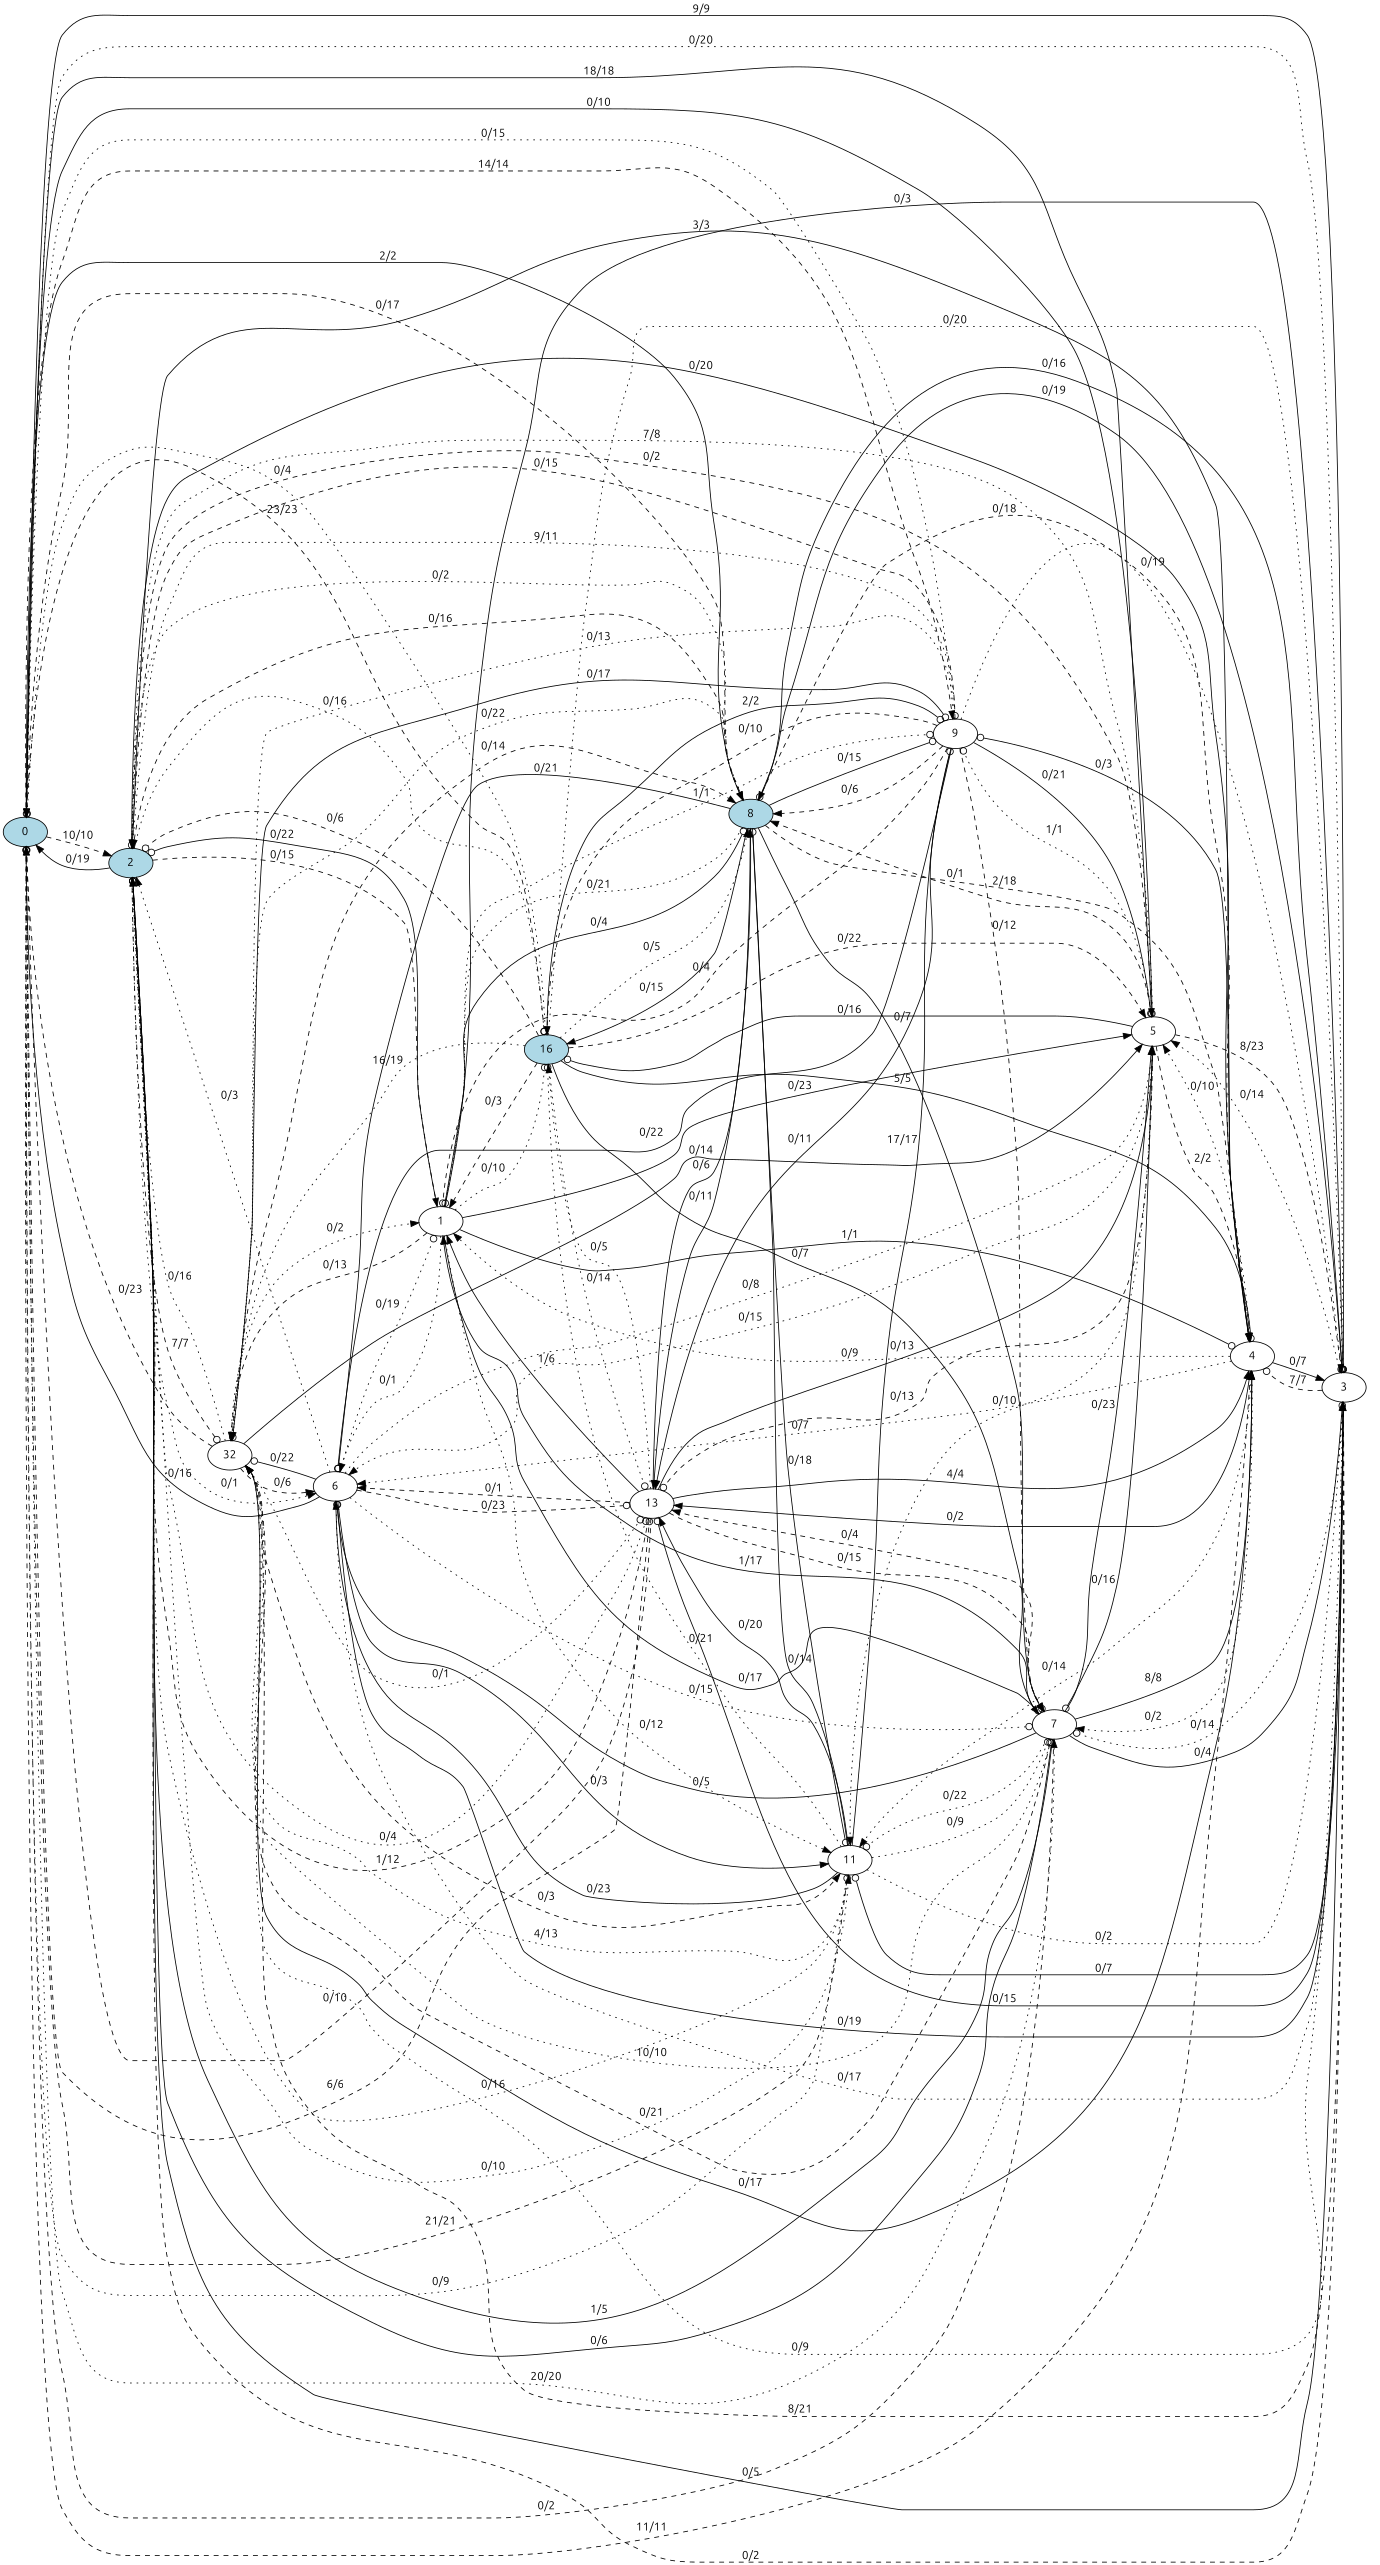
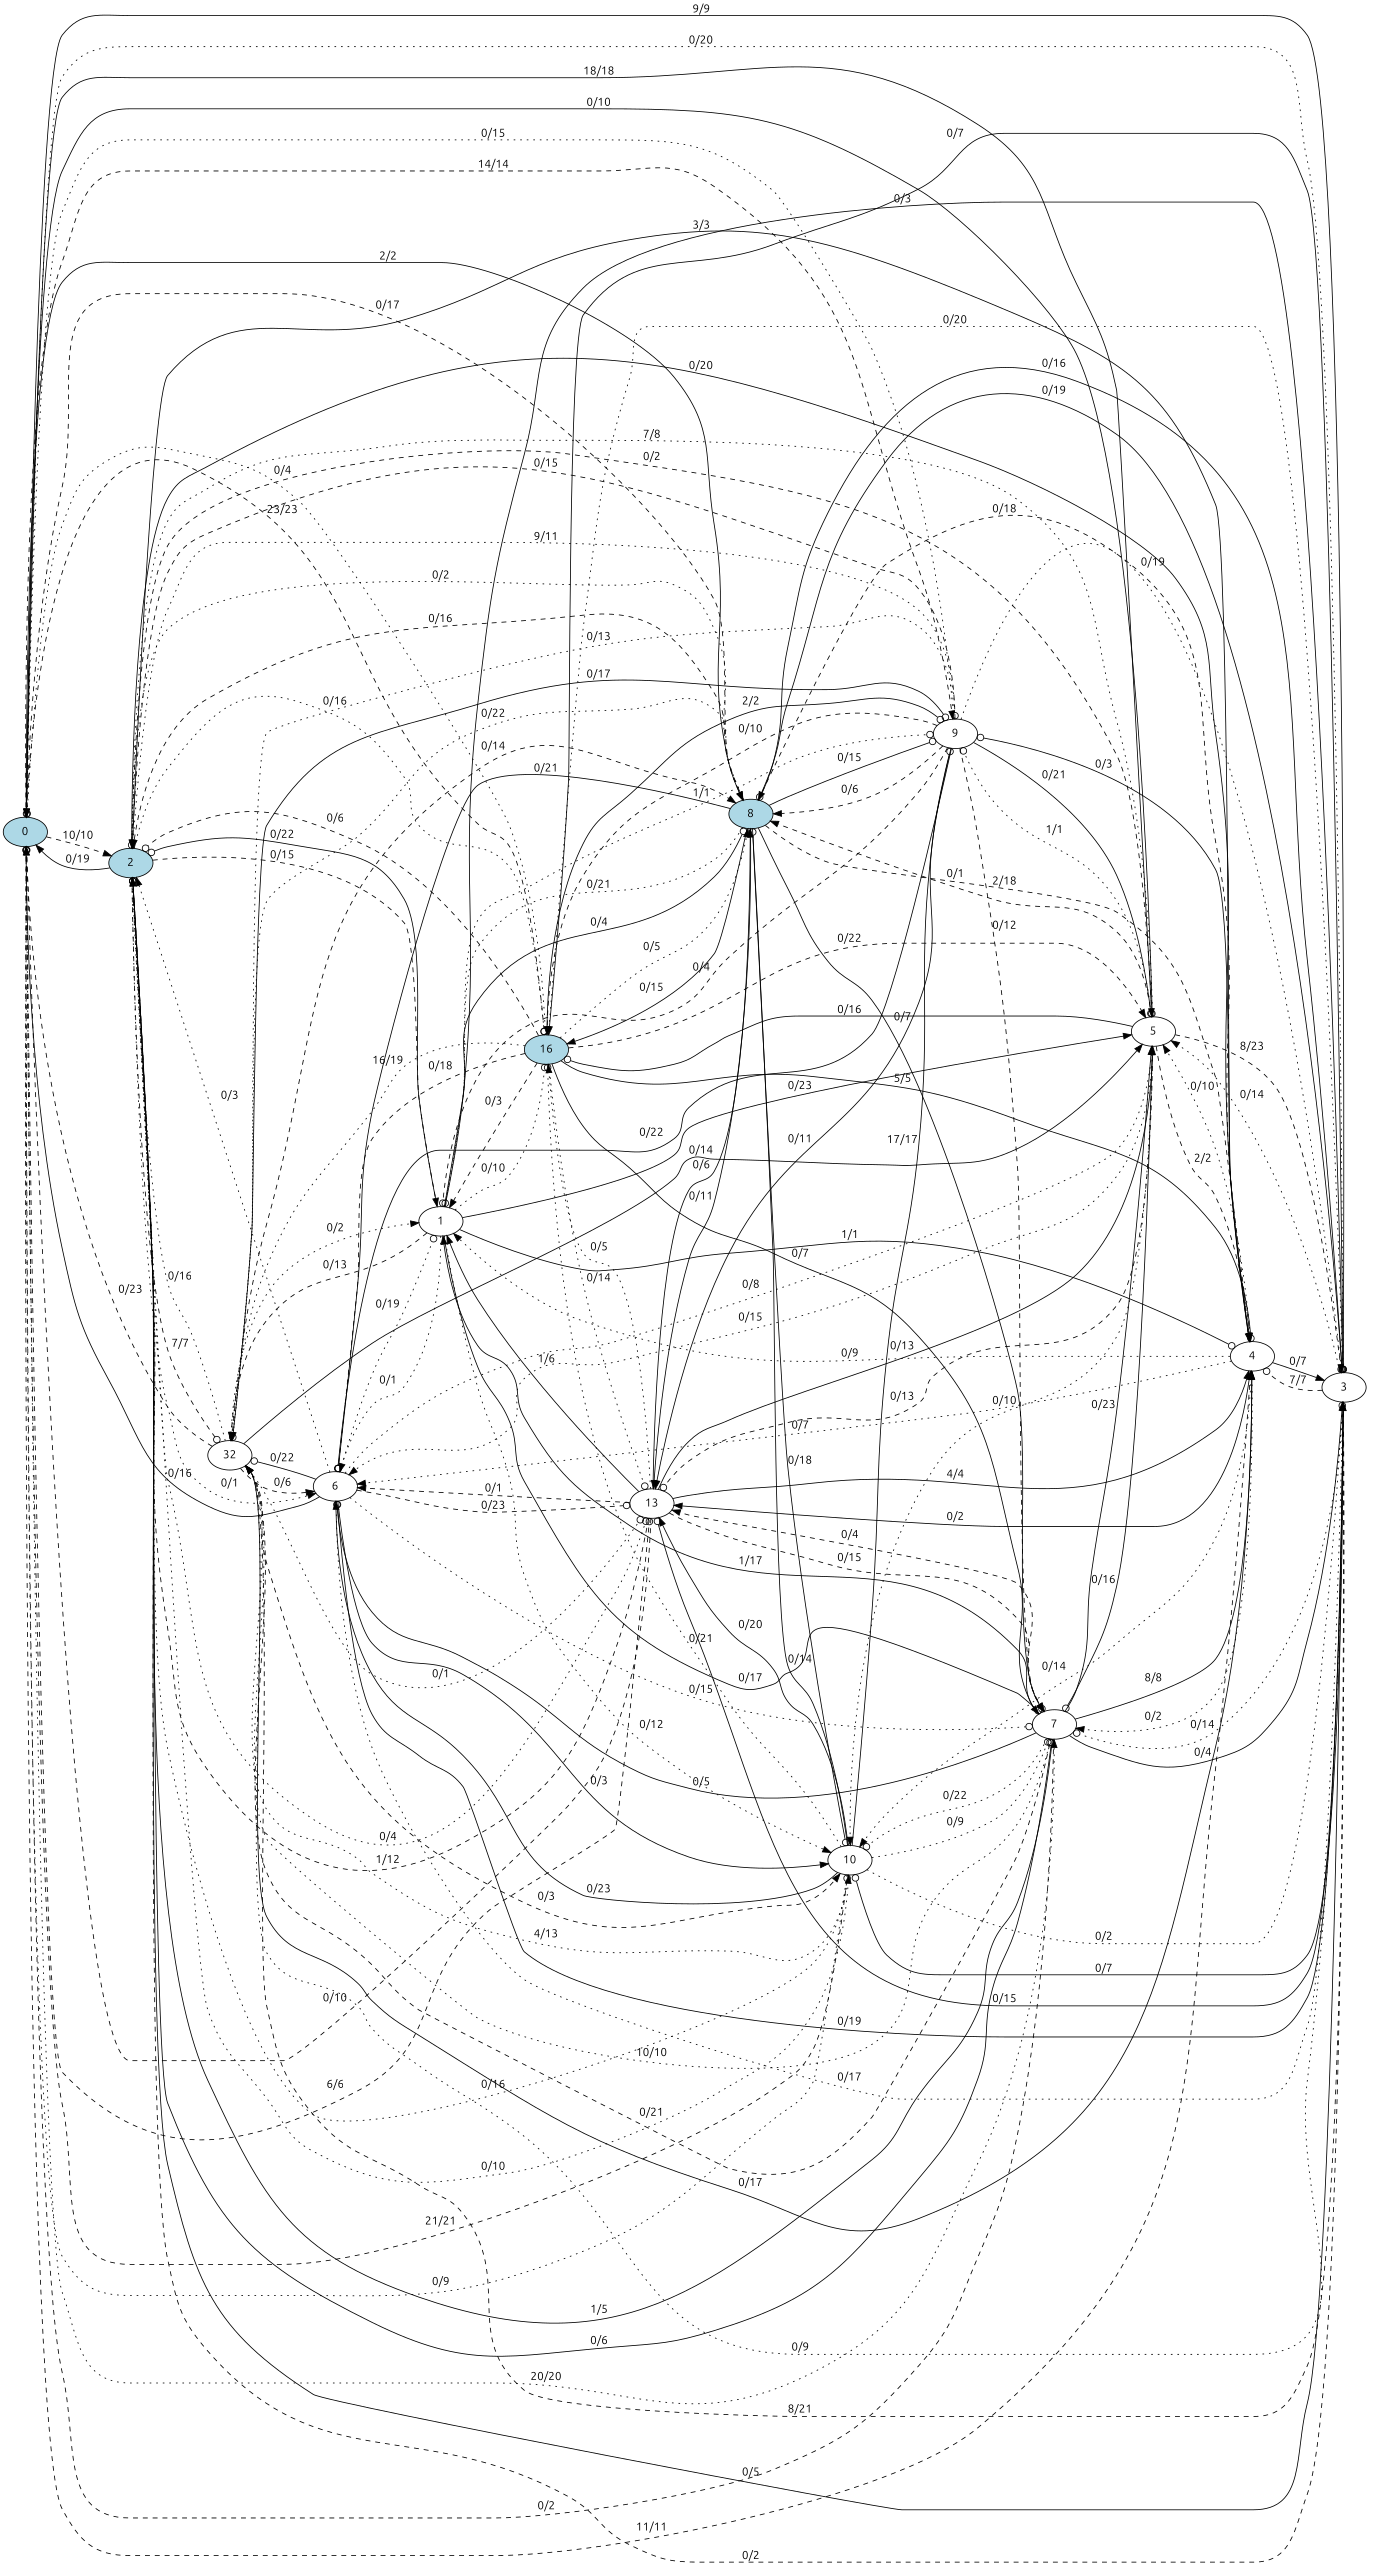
  digraph {
    fontname=Ubuntu
    rankdir=LR
    node [fillcolor=white fontname=Ubuntu style=filled]
    edge [arrowhead=normal fontname=Ubuntu style=solid]
    0 [fillcolor=lightblue]
    2 [fillcolor=lightblue]
    3
    4
    5
    7
    8 [fillcolor=lightblue]
    9
-   10 [label=11]
+   10
    n10 [fillcolor=lightblue label=16]
    13
    1
    6
    n14 [label=32]
    0 -> 2 [label="10/10" style=dashed]
    0 -> 3 [arrowhead=odot label="9/9"]
    0 -> 4 [label="11/11" style=dashed]
    0 -> 5 [label="18/18"]
    0 -> 7 [label="20/20" style=dotted]
    0 -> 8 [label="2/2"]
    0 -> 9 [label="14/14" style=dashed]
    0 -> 10 [arrowhead=odot label="21/21" style=dashed]
    0 -> n10 [arrowhead=odot label="23/23" style=dashed]
    0 -> 13 [arrowhead=odot label="6/6" style=dashed]
    2 -> 0 [label="0/19"]
    2 -> 3 [label="0/5"]
    2 -> 4 [label="3/3"]
    2 -> 5 [arrowhead=odot label="0/2" style=dashed]
    2 -> 7 [arrowhead=odot label="0/6"]
    2 -> 8 [label="0/2" style=dotted]
    2 -> 9 [arrowhead=odot label="9/11" style=dotted]
    2 -> 10 [label="0/10" style=dotted]
    2 -> n10 [arrowhead=odot label="0/16" style=dotted]
    2 -> 13 [arrowhead=odot label="0/4" style=dotted]
    2 -> 1 [label="0/15" style=dashed]
    2 -> 6 [label="0/1" style=dotted]
    2 -> n14 [arrowhead=odot label="7/7" style=dashed]
    3 -> 0 [label="0/20" style=dotted]
    3 -> 2 [arrowhead=odot label="0/2" style=dashed]
    3 -> 4 [arrowhead=odot label="7/7" style=dashed]
    3 -> 5 [label="0/14" style=dotted]
    3 -> 7 [arrowhead=odot label="0/14" style=dotted]
    3 -> 8 [arrowhead=odot label="0/19"]
    3 -> 10 [arrowhead=odot label="0/7"]
+   3 -> n10 [label="0/7"]
    3 -> 13 [arrowhead=odot label="0/15"]
    3 -> 6 [arrowhead=odot label="0/19"]
    3 -> n14 [label="8/21" style=dashed]
    4 -> 2 [arrowhead=odot label="0/20"]
    4 -> 3 [label="0/7"]
    4 -> 5 [label="0/10" style=dotted]
    4 -> 7 [label="0/2" style=dotted]
    4 -> 8 [label="0/18" style=dashed]
    4 -> 9 [arrowhead=odot label="0/3"]
    4 -> 10 [label="0/14" style=dotted]
    4 -> 13 [label="0/2"]
    4 -> 1 [label="0/9" style=dotted]
    4 -> 6 [label="0/7" style=dotted]
    5 -> 0 [label="0/10"]
    5 -> 2 [label="7/8" style=dotted]
    5 -> 3 [arrowhead=odot label="8/23" style=dashed]
    5 -> 4 [label="2/2" style=dashed]
    5 -> 7 [arrowhead=odot label="0/16"]
    5 -> 8 [label="0/1" style=dashed]
    5 -> 9 [arrowhead=odot label="1/1" style=dotted]
    5 -> 10 [label="0/10" style=dotted]
    5 -> n10 [arrowhead=odot label="0/16"]
    5 -> 13 [arrowhead=odot label="0/13" style=dashed]
    5 -> 6 [label="0/15" style=dotted]
    7 -> 0 [label="0/2" style=dashed]
    7 -> 2 [label="1/5"]
    7 -> 3 [label="0/4"]
    7 -> 4 [label="8/8"]
    7 -> 5 [label="0/23"]
    7 -> 10 [arrowhead=odot label="0/22" style=dotted]
    7 -> 13 [label="0/4" style=dashed]
    7 -> 1 [label="1/17"]
    7 -> 6 [arrowhead=odot label="0/5"]
    7 -> n14 [label="10/10" style=dotted]
    8 -> 0 [label="0/17" style=dashed]
    8 -> 2 [label="0/16" style=dashed]
    8 -> 3 [arrowhead=odot label="0/16"]
    8 -> 4 [label="2/18" style=dashed]
    8 -> 7 [arrowhead=odot label="0/7"]
    8 -> 9 [arrowhead=odot label="0/15"]
    8 -> 10 [arrowhead=odot label="0/18"]
    8 -> n10 [label="0/15"]
    8 -> 13 [label="0/11"]
    8 -> 1 [arrowhead=odot label="0/21" style=dotted]
    8 -> 6 [arrowhead=odot label="0/21"]
    8 -> n14 [label="0/22" style=dotted]
    9 -> 0 [arrowhead=odot label="0/15" style=dotted]
    9 -> 2 [label="0/15" style=dashed]
    9 -> 3 [label="0/19" style=dotted]
    9 -> 5 [arrowhead=odot label="0/21"]
    9 -> 7 [label="0/12" style=dashed]
    9 -> 8 [label="0/6" style=dashed]
    9 -> n10 [label="0/10" style=dashed]
    9 -> 13 [label="0/11"]
    9 -> 1 [arrowhead=odot label="0/4" style=dashed]
    9 -> 6 [arrowhead=odot label="0/22"]
    9 -> n14 [arrowhead=odot label="0/13" style=dotted]
    10 -> 0 [arrowhead=odot label="0/9" style=dotted]
    10 -> 2 [arrowhead=odot label="0/16" style=dotted]
    10 -> 3 [arrowhead=odot label="0/2" style=dotted]
    10 -> 7 [arrowhead=odot label="0/9" style=dotted]
    10 -> 8 [arrowhead=odot label="0/14"]
    10 -> 9 [arrowhead=odot label="17/17"]
    10 -> n10 [arrowhead=odot label="0/21" style=dotted]
    10 -> 13 [label="0/20"]
    10 -> 6 [label="0/23"]
    10 -> n14 [label="4/13" style=dotted]
    n10 -> 0 [arrowhead=odot label="0/4" style=dotted]
    n10 -> 2 [arrowhead=odot label="0/6" style=dashed]
    n10 -> 3 [arrowhead=odot label="0/20" style=dotted]
    n10 -> 4 [arrowhead=odot label="5/5"]
    n10 -> 5 [label="0/22" style=dashed]
    n10 -> 7 [label="0/7"]
    n10 -> 8 [label="0/5" style=dotted]
    n10 -> 9 [arrowhead=odot label="2/2"]
    n10 -> 13 [arrowhead=odot label="0/14" style=dotted]
    n10 -> 1 [label="0/3" style=dashed]
+   n10 -> 6 [arrowhead=odot label="0/18" style=dashed]
    n10 -> n14 [label="16/19" style=dotted]
    13 -> 0 [arrowhead=odot label="0/10" style=dashed]
    13 -> 2 [arrowhead=odot label="1/12" style=dashed]
    13 -> 4 [label="4/4"]
    13 -> 5 [label="0/13"]
    13 -> 7 [label="0/15" style=dashed]
    13 -> 8 [label="0/6"]
    13 -> n10 [label="0/5" style=dotted]
    13 -> 1 [label="1/6"]
    13 -> 6 [label="0/1" style=dashed]
    1 -> 2 [arrowhead=odot label="0/22"]
    1 -> 3 [arrowhead=odot label="0/3"]
    1 -> 4 [arrowhead=odot label="1/1"]
    1 -> 5 [label="0/23"]
    1 -> 7 [arrowhead=odot label="0/17"]
    1 -> 8 [arrowhead=odot label="0/4"]
    1 -> 9 [arrowhead=odot label="1/1" style=dotted]
    1 -> 10 [label="0/12" style=dotted]
    1 -> n10 [arrowhead=odot label="0/10" style=dotted]
    1 -> 6 [label="0/1" style=dotted]
    1 -> n14 [label="0/13" style=dashed]
    6 -> 0 [arrowhead=odot label="0/16"]
    6 -> 2 [label="0/3" style=dotted]
    6 -> 3 [label="0/17" style=dotted]
    6 -> 5 [label="0/8" style=dotted]
    6 -> 7 [arrowhead=odot label="0/15" style=dotted]
    6 -> 10 [label="0/3"]
    6 -> 13 [arrowhead=odot label="0/23" style=dashed]
    6 -> 1 [arrowhead=odot label="0/19" style=dotted]
    6 -> n14 [arrowhead=odot label="0/22"]
    n14 -> 0 [label="0/23" style=dashed]
    n14 -> 2 [label="0/16" style=dotted]
    n14 -> 3 [label="0/9" style=dotted]
    n14 -> 4 [label="0/17"]
    n14 -> 5 [label="0/14"]
    n14 -> 7 [arrowhead=odot label="0/21" style=dashed]
    n14 -> 8 [label="0/14" style=dashed]
    n14 -> 9 [arrowhead=odot label="0/17"]
    n14 -> 10 [label="0/3" style=dashed]
    n14 -> 13 [arrowhead=odot label="0/1" style=dotted]
    n14 -> 1 [label="0/2" style=dotted]
    n14 -> 6 [label="0/6" style=dashed]
  }
